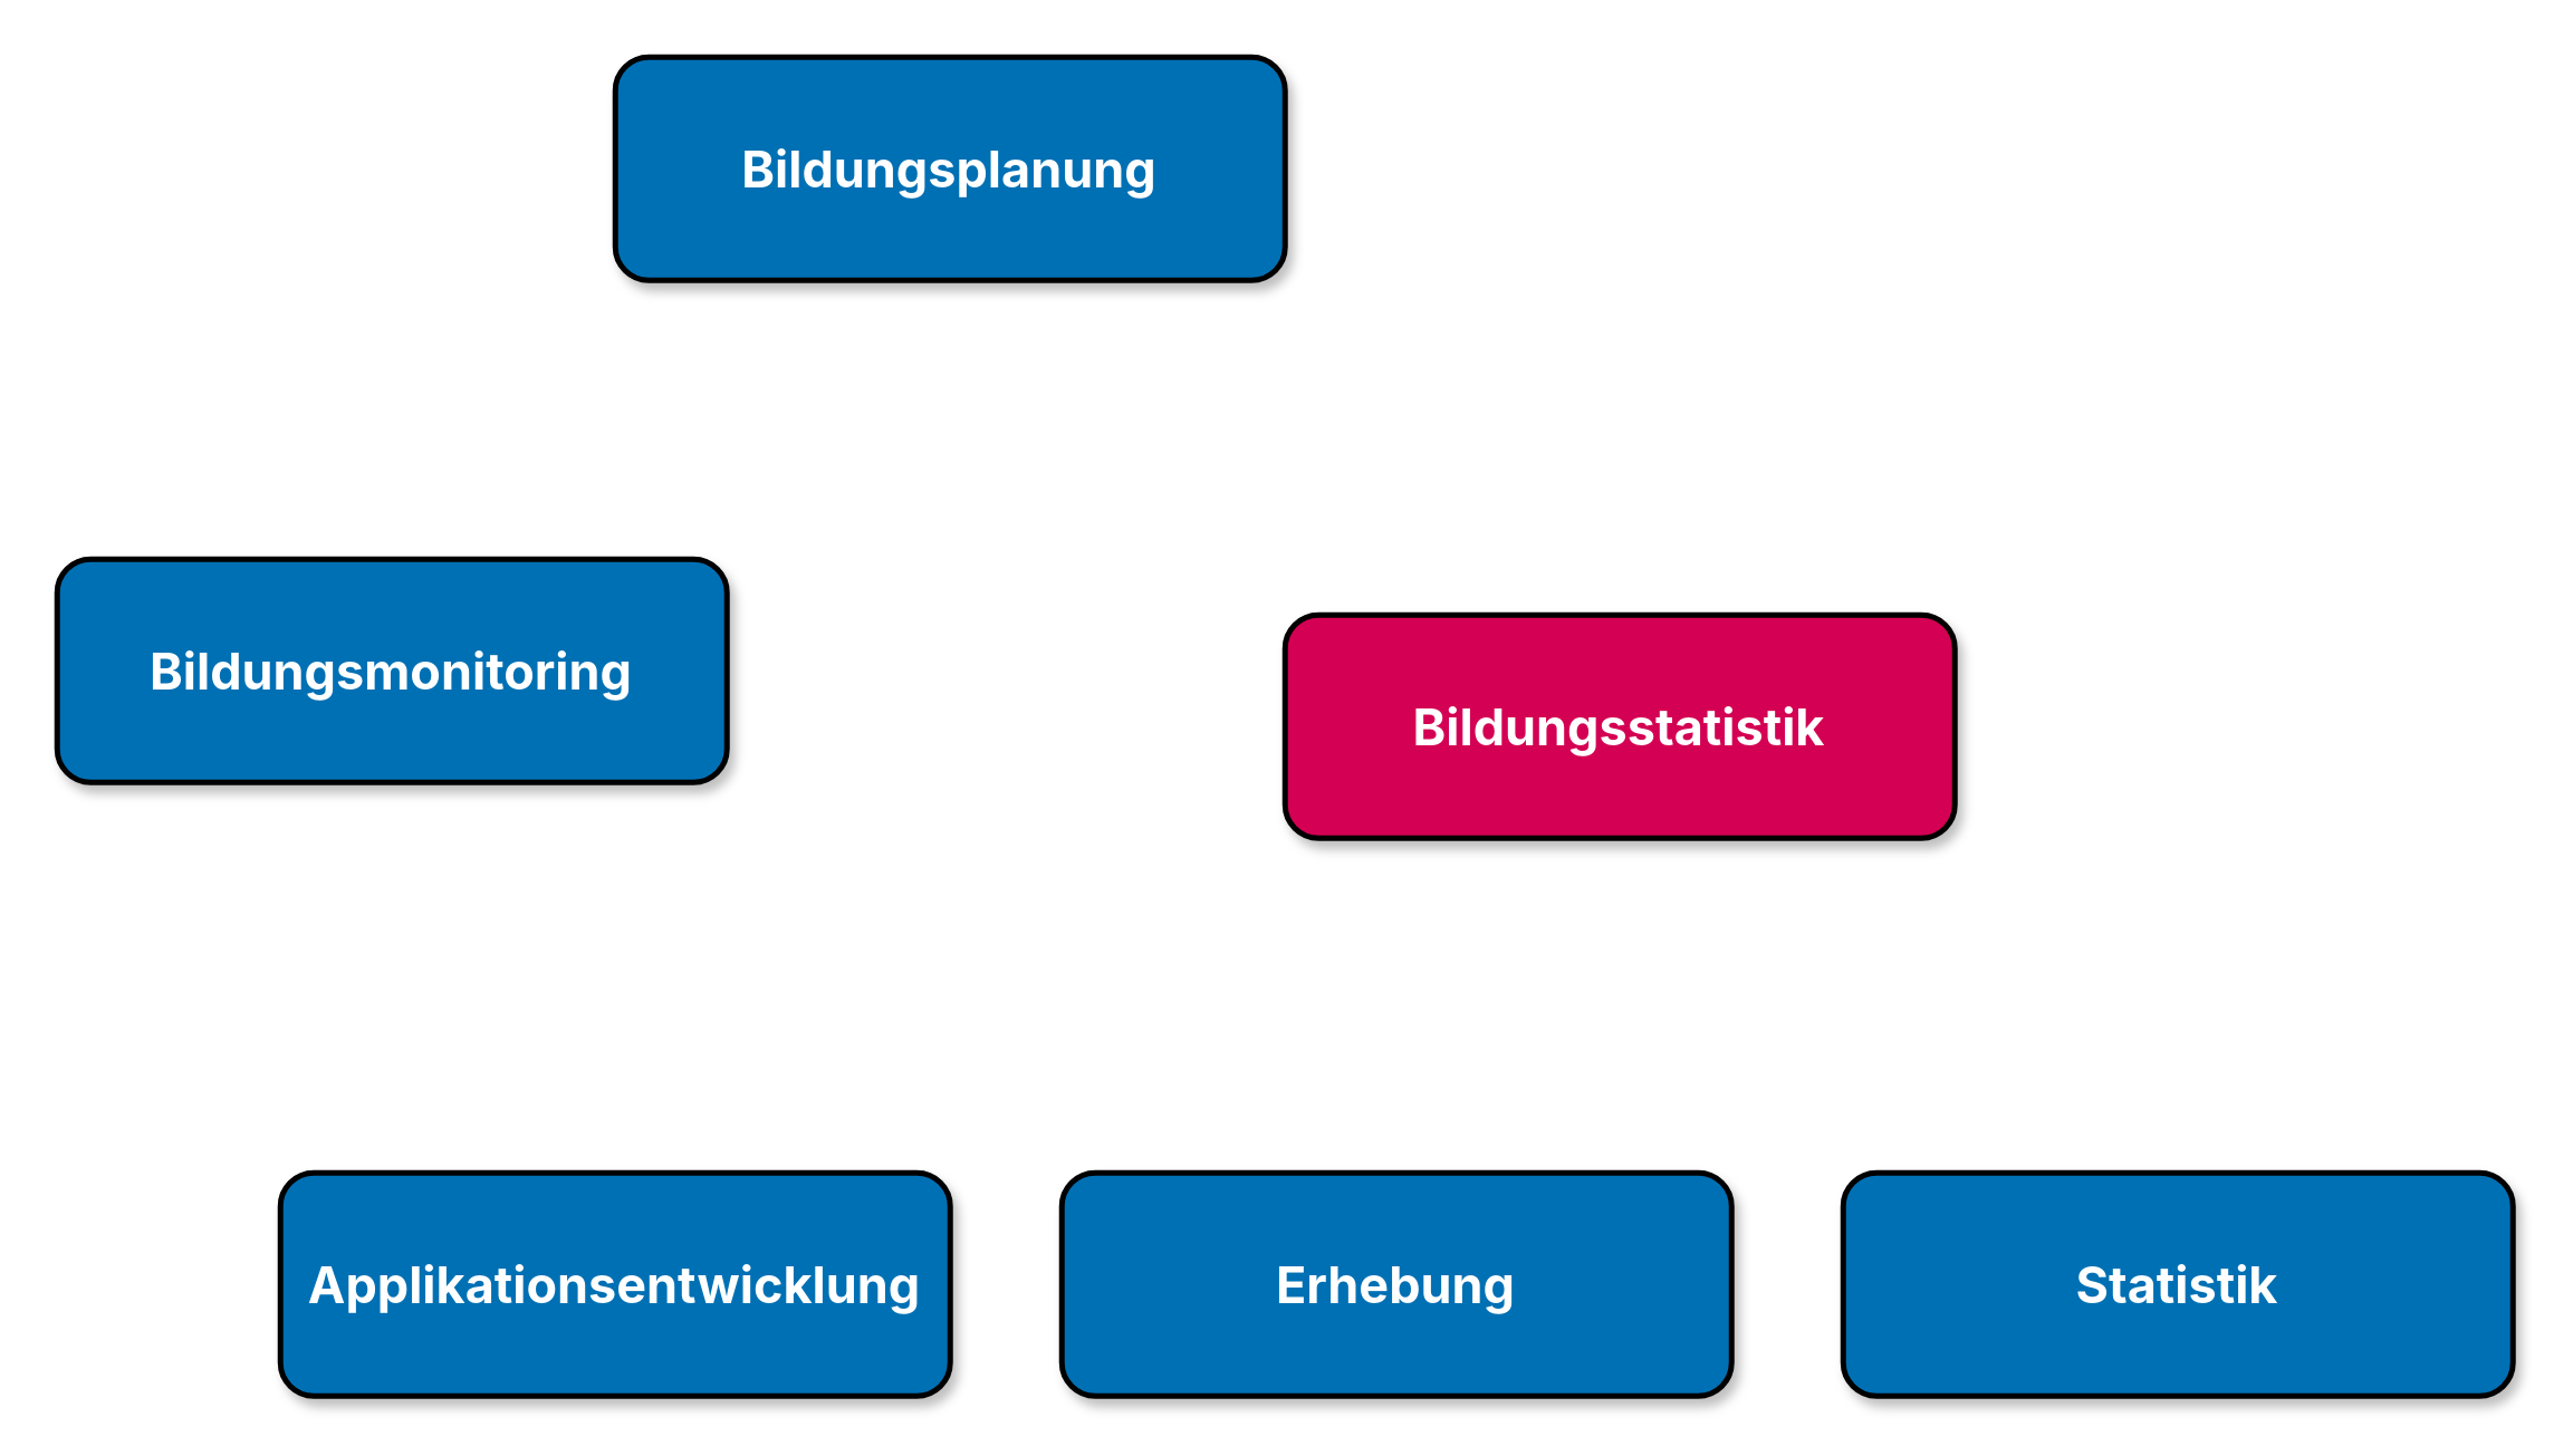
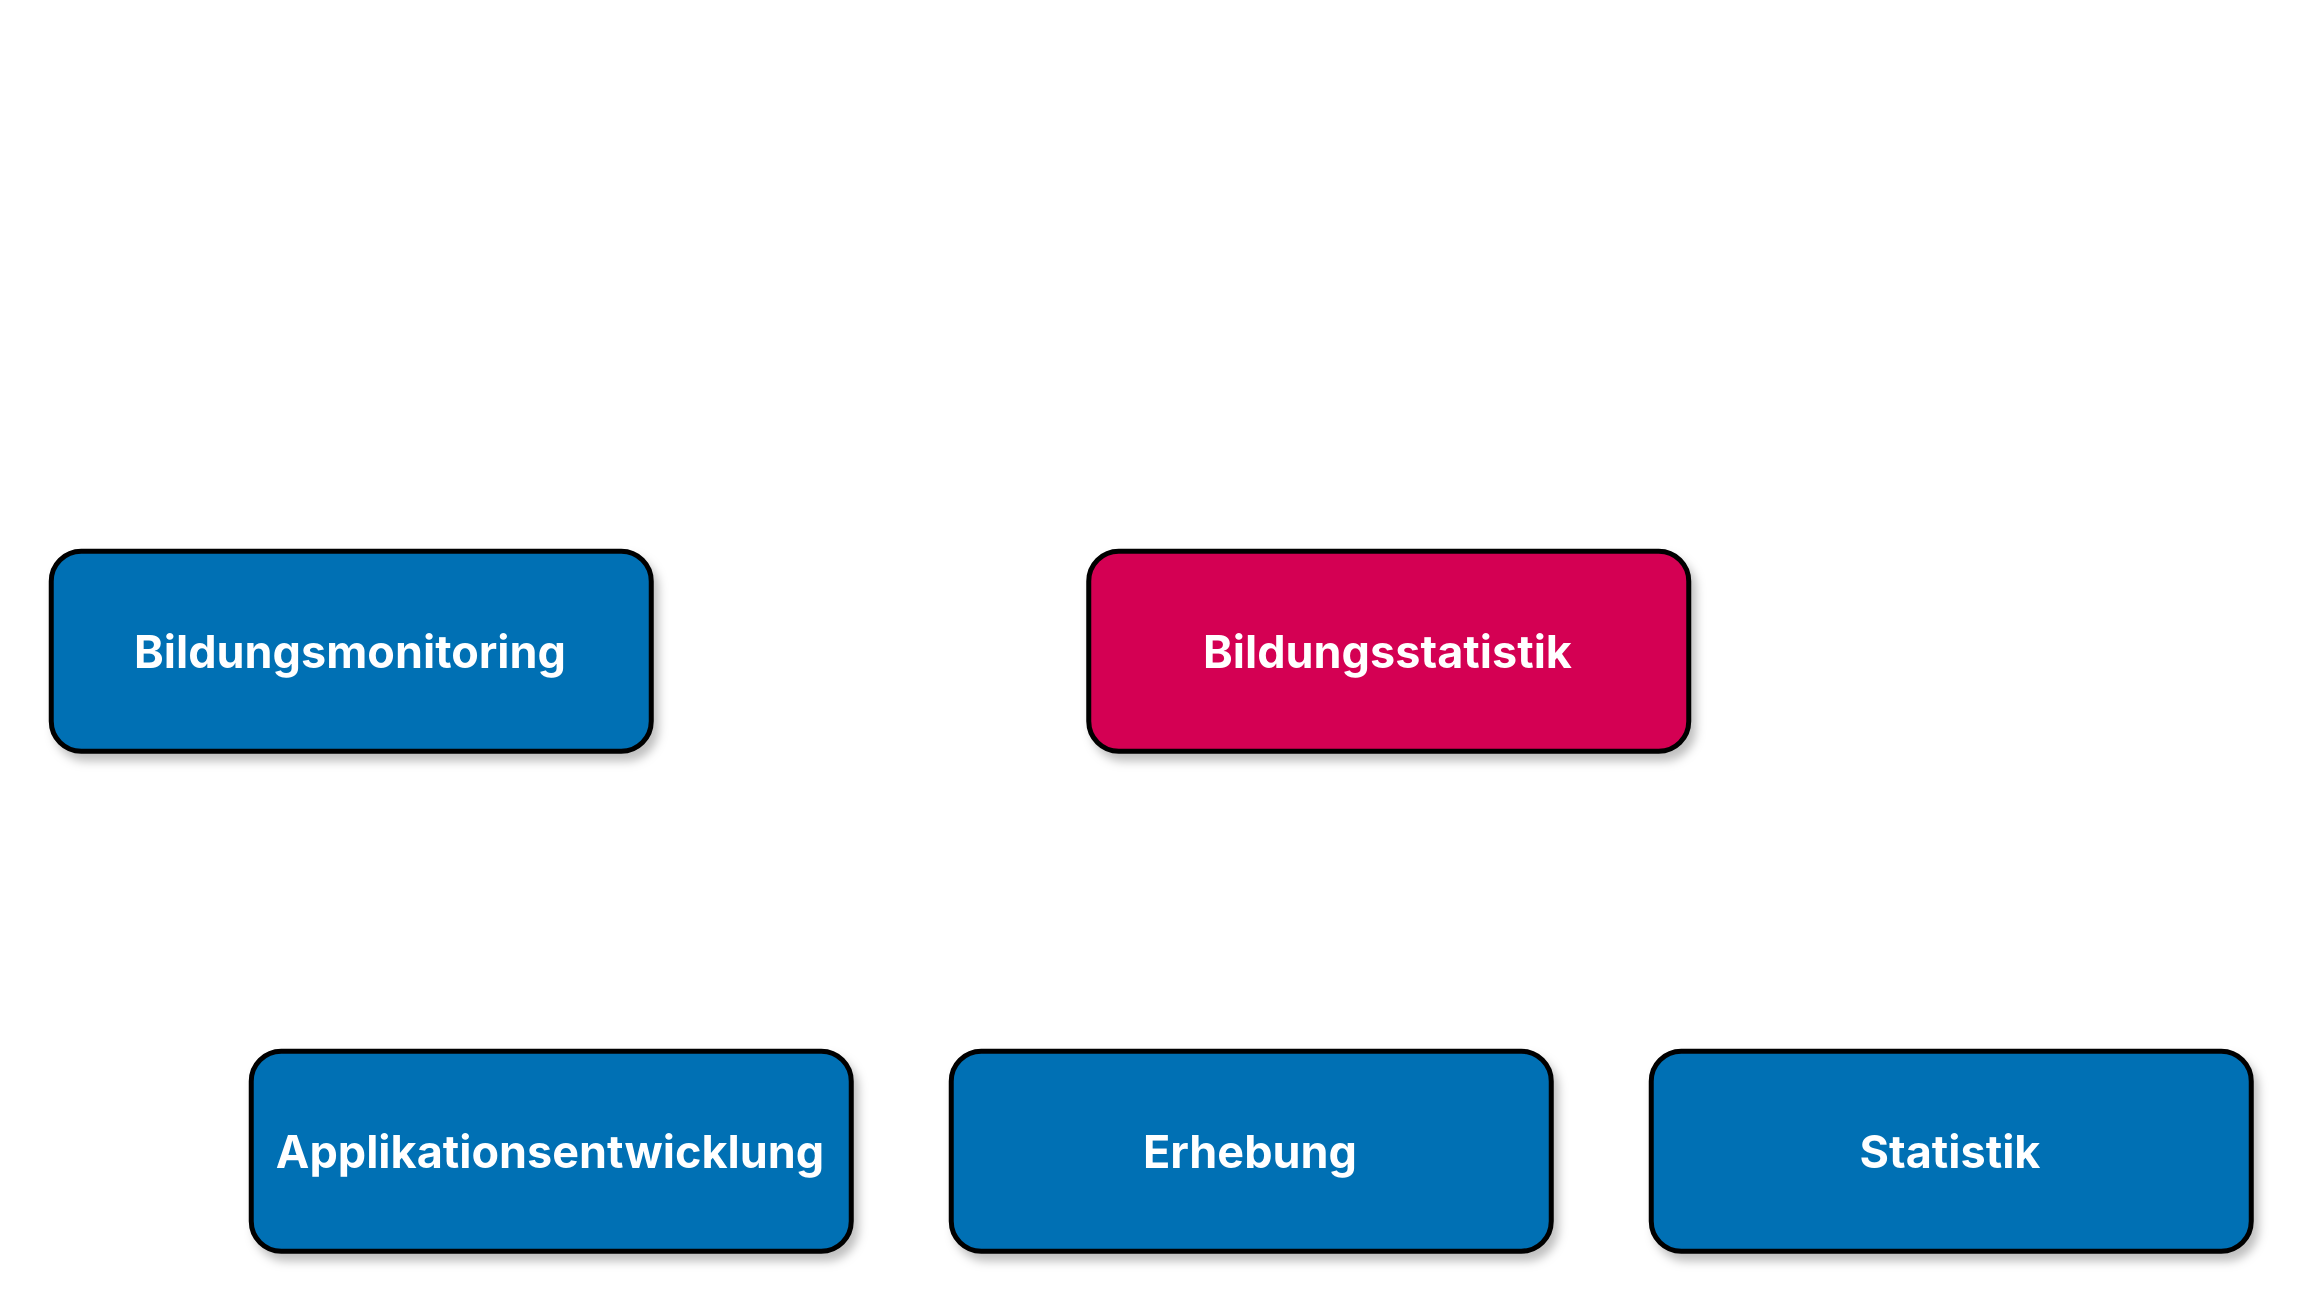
  <mxCell id="0" />
  <mxCell id="1" parent="0" />
- <mxCell id="2" value="Bildungsplanung" style="rounded=1;whiteSpace=wrap;html=1;shadow=1;align=center;verticalAlign=middle;fontStyle=1;fontSize=18;fillColor=#0070B4;fontFamily=Inter;fontSource=https%3A%2F%2Ffonts.googleapis.com%2Fcss%3Ffamily%3DInter;fontColor=#FFFFFF;strokeWidth=2;" vertex="1" parent="1"><mxGeometry x="220" y="20" width="240" height="80" as="geometry" /></mxCell>
- <mxCell id="3" value="Bildungsmonitoring" style="rounded=1;whiteSpace=wrap;html=1;shadow=1;align=center;verticalAlign=middle;fontStyle=1;fontSize=18;fillColor=#0070B4;fontFamily=Inter;fontSource=https%3A%2F%2Ffonts.googleapis.com%2Fcss%3Ffamily%3DInter;fontColor=#FFFFFF;strokeWidth=2;" vertex="1" parent="1"><mxGeometry x="20" y="200" width="240" height="80" as="geometry" /></mxCell>
- <mxCell id="4" value="Bildungsstatistik" style="rounded=1;whiteSpace=wrap;html=1;shadow=1;align=center;verticalAlign=middle;fontStyle=1;fontSize=18;fillColor=#D40053;fontFamily=Inter;fontSource=https%3A%2F%2Ffonts.googleapis.com%2Fcss%3Ffamily%3DInter;fontColor=#FFFFFF;strokeWidth=2;" vertex="1" parent="1"><mxGeometry x="460" y="220" width="240" height="80" as="geometry" /></mxCell>
+ <mxCell id="3" value="Bildungsmonitoring" style="rounded=1;whiteSpace=wrap;html=1;shadow=1;align=center;verticalAlign=middle;fontStyle=1;fontSize=18;fillColor=#0070B4;fontFamily=Inter;fontSource=https%3A%2F%2Ffonts.googleapis.com%2Fcss%3Ffamily%3DInter;fontColor=#FFFFFF;strokeWidth=2;" vertex="1" parent="1"><mxGeometry x="20" y="220" width="240" height="80" as="geometry" /></mxCell>
+ <mxCell id="4" value="Bildungsstatistik" style="rounded=1;whiteSpace=wrap;html=1;shadow=1;align=center;verticalAlign=middle;fontStyle=1;fontSize=18;fillColor=#D40053;fontFamily=Inter;fontSource=https%3A%2F%2Ffonts.googleapis.com%2Fcss%3Ffamily%3DInter;fontColor=#FFFFFF;strokeWidth=2;" vertex="1" parent="1"><mxGeometry x="435" y="220" width="240" height="80" as="geometry" /></mxCell>
  <mxCell id="5" value="Applikationsentwicklung" style="rounded=1;whiteSpace=wrap;html=1;shadow=1;align=center;verticalAlign=middle;fontStyle=1;fontSize=18;fillColor=#0070B4;fontFamily=Inter;fontSource=https%3A%2F%2Ffonts.googleapis.com%2Fcss%3Ffamily%3DInter;fontColor=#FFFFFF;strokeWidth=2;" vertex="1" parent="1"><mxGeometry x="100" y="420" width="240" height="80" as="geometry" /></mxCell>
  <mxCell id="6" value="Erhebung" style="rounded=1;whiteSpace=wrap;html=1;shadow=1;align=center;verticalAlign=middle;fontStyle=1;fontSize=18;fillColor=#0070B4;fontFamily=Inter;fontSource=https%3A%2F%2Ffonts.googleapis.com%2Fcss%3Ffamily%3DInter;fontColor=#FFFFFF;strokeWidth=2;" vertex="1" parent="1"><mxGeometry x="380" y="420" width="240" height="80" as="geometry" /></mxCell>
  <mxCell id="7" value="Statistik" style="rounded=1;whiteSpace=wrap;html=1;shadow=1;align=center;verticalAlign=middle;fontStyle=1;fontSize=18;fillColor=#0070B4;fontFamily=Inter;fontSource=https%3A%2F%2Ffonts.googleapis.com%2Fcss%3Ffamily%3DInter;fontColor=#FFFFFF;strokeWidth=2;" vertex="1" parent="1"><mxGeometry x="660" y="420" width="240" height="80" as="geometry" /></mxCell>
